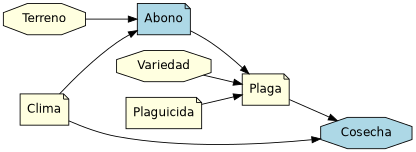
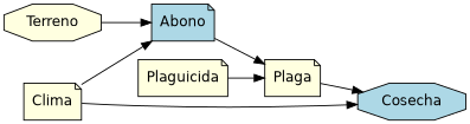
  digraph {
    rankdir=LR
    node [fillcolor=lightyellow fixedsize=false fontname=Helvetica shape=note style=filled]
    edge [color=black fontname=Helvetica rel=yields]
    Abono [fillcolor=lightblue]
    Plaga
    Cosecha [fillcolor=lightblue shape=octagon]
    Terreno [shape=octagon]
    Clima
-   Variedad [shape=octagon]
    Plaguicida
    Abono -> Plaga
    Plaga -> Cosecha
    Terreno -> Abono
    Clima -> Abono
    Clima -> Cosecha
-   Variedad -> Plaga
    Plaguicida -> Plaga
  }
